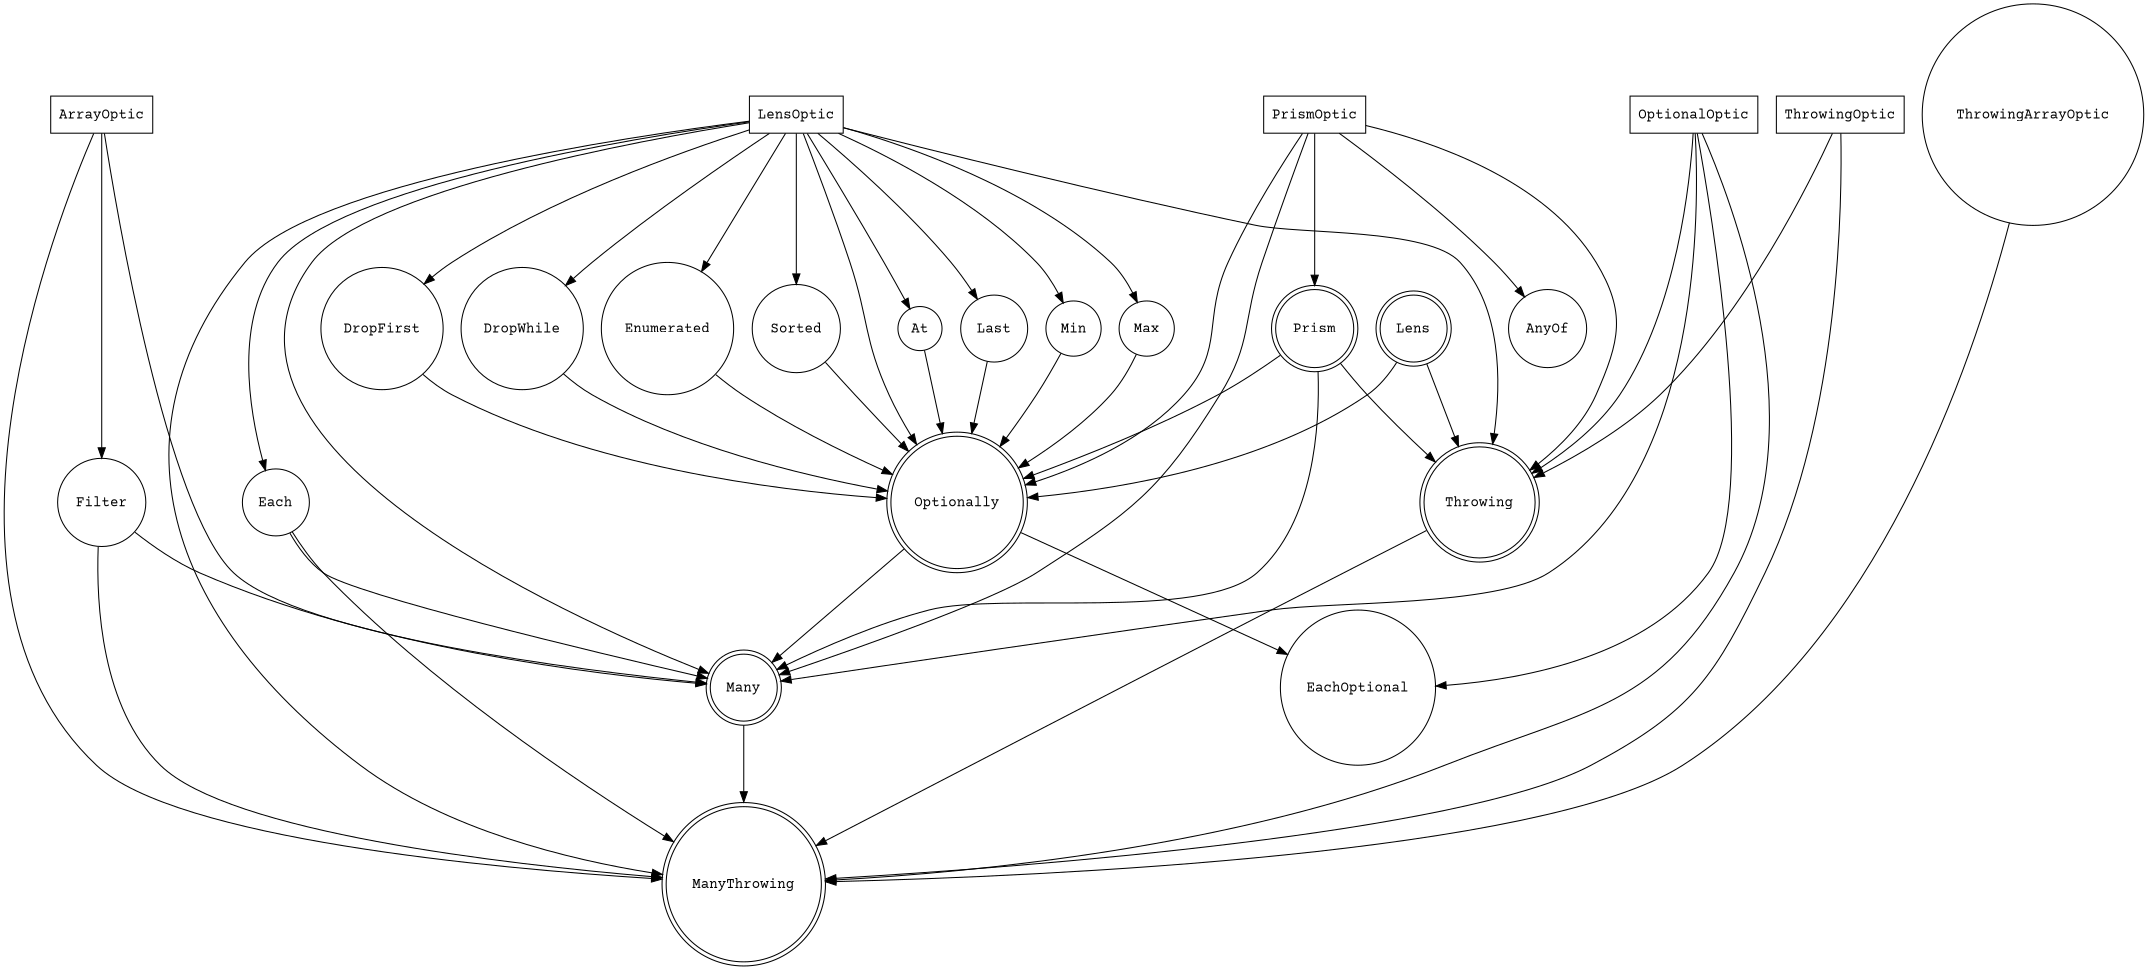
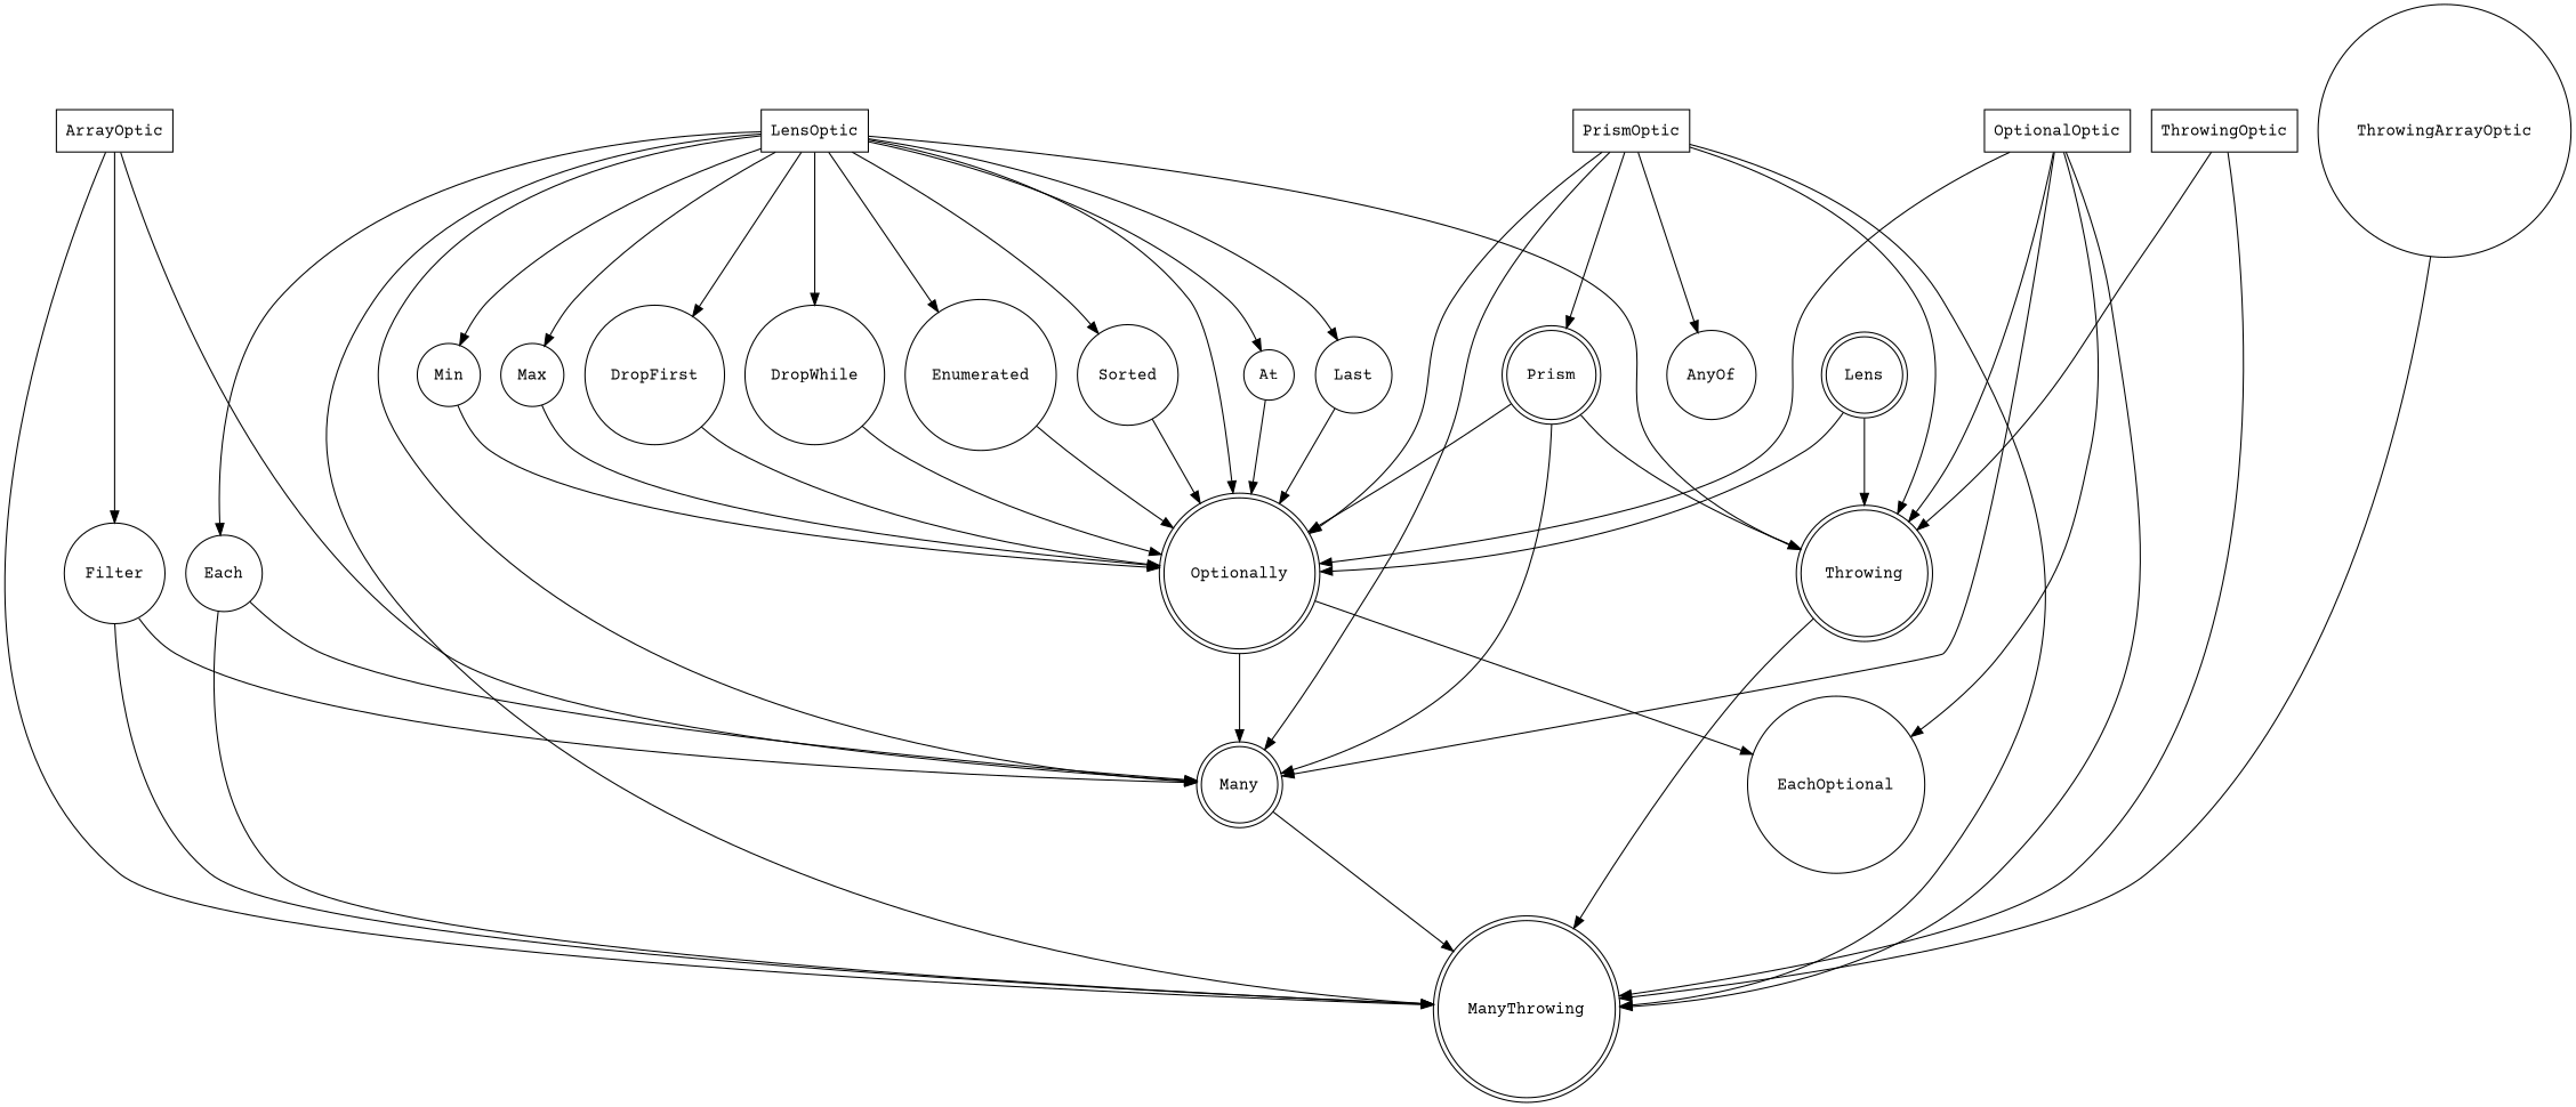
  digraph {
    fontname="Courier Prime"
    node [fontname="Courier Prime" shape=circle]
    edge [fontname="Courier Prime"]
    LensOptic [shape=box]
    PrismOptic [shape=box]
    OptionalOptic [shape=box]
    ArrayOptic [shape=box]
    ThrowingOptic [shape=box]
    ThrowingArrayOptic
    Optionally [shape=doublecircle]
    Many [shape=doublecircle]
    Throwing [shape=doublecircle]
    ManyThrowing [shape=doublecircle]
    Each
    At
    Last
    Min
    Max
    DropFirst
    DropWhile
    Enumerated
    Sorted
    Prism [shape=doublecircle]
    AnyOf
    EachOptional
    Filter
    Lens [shape=doublecircle]
    subgraph sub_1 {
      rank=min
      LensOptic
      PrismOptic
      OptionalOptic
      ArrayOptic
      ThrowingOptic
      ThrowingArrayOptic
    }
    LensOptic -> Optionally
    LensOptic -> Many
    LensOptic -> Throwing
    LensOptic -> ManyThrowing
    LensOptic -> Each
    LensOptic -> At
    LensOptic -> Last
    LensOptic -> Min
    LensOptic -> Max
    LensOptic -> DropFirst
    LensOptic -> DropWhile
    LensOptic -> Enumerated
    LensOptic -> Sorted
    PrismOptic -> Optionally
    PrismOptic -> Many
    PrismOptic -> Throwing
+   PrismOptic -> ManyThrowing
    PrismOptic -> Prism
    PrismOptic -> AnyOf
+   OptionalOptic -> Optionally
    OptionalOptic -> Many
    OptionalOptic -> Throwing
    OptionalOptic -> ManyThrowing
    OptionalOptic -> EachOptional
    ArrayOptic -> Many
    ArrayOptic -> ManyThrowing
    ArrayOptic -> Filter
    ThrowingOptic -> Throwing
    ThrowingOptic -> ManyThrowing
    ThrowingArrayOptic -> ManyThrowing
    Optionally -> Many
    Optionally -> EachOptional
    Many -> ManyThrowing
    Throwing -> ManyThrowing
    Each -> Many
    Each -> ManyThrowing
    At -> Optionally
    Last -> Optionally
    Min -> Optionally
    Max -> Optionally
    DropFirst -> Optionally
    DropWhile -> Optionally
    Enumerated -> Optionally
    Sorted -> Optionally
    Prism -> Optionally
    Prism -> Many
    Prism -> Throwing
    Filter -> Many
    Filter -> ManyThrowing
    Lens -> Optionally
    Lens -> Throwing
  }
